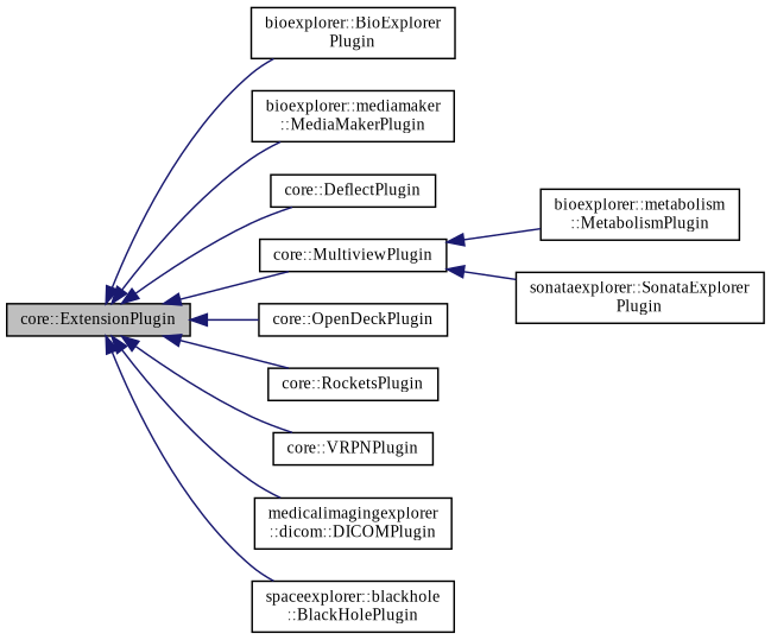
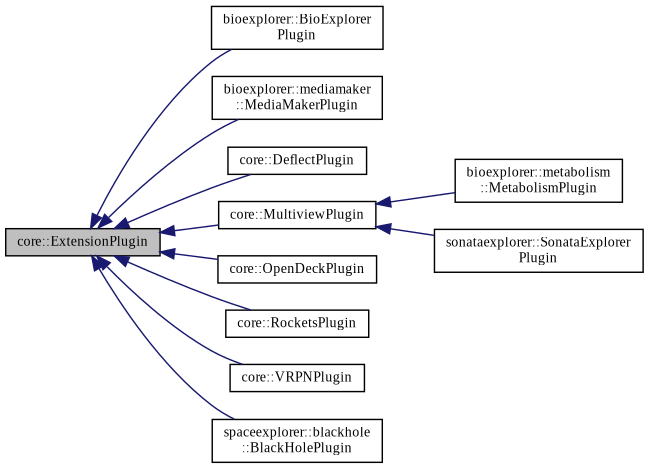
  digraph {
    fontname="Liberation Serif"
    rankdir=LR
    node [color=black fillcolor=white fontname="Liberation Serif" fontsize=10 shape=record style=filled]
    edge [color=midnightblue dir=back fontname="Liberation Serif" fontsize=10 labelfontname=Helvetica labelfontsize=10 style=solid]
    n1 [fillcolor=grey75 fontcolor=black height=0.2 label="core::ExtensionPlugin" width=0.4]
    n2 [height=0.2 label="bioexplorer::BioExplorer\lPlugin" width=0.4]
    n3 [height=0.2 label="bioexplorer::mediamaker\l::MediaMakerPlugin" width=0.4]
    n4 [height=0.2 label="core::DeflectPlugin" width=0.4]
    n5 [height=0.2 label="core::MultiviewPlugin" width=0.4]
    n6 [height=0.2 label="core::OpenDeckPlugin" width=0.4]
    n7 [height=0.2 label="core::RocketsPlugin" width=0.4]
    n8 [height=0.2 label="core::VRPNPlugin" width=0.4]
-   n9 [height=0.2 label="medicalimagingexplorer\l::dicom::DICOMPlugin" width=0.4]
    n10 [height=0.2 label="spaceexplorer::blackhole\l::BlackHolePlugin" width=0.4]
    n11 [height=0.2 label="bioexplorer::metabolism\l::MetabolismPlugin" width=0.4]
    n12 [height=0.2 label="sonataexplorer::SonataExplorer\lPlugin" width=0.4]
    n1 -> n2
    n1 -> n3
    n1 -> n4
    n1 -> n5
    n1 -> n6
    n1 -> n7
    n1 -> n8
-   n1 -> n9
    n1 -> n10
    n5 -> n11
    n5 -> n12
  }
